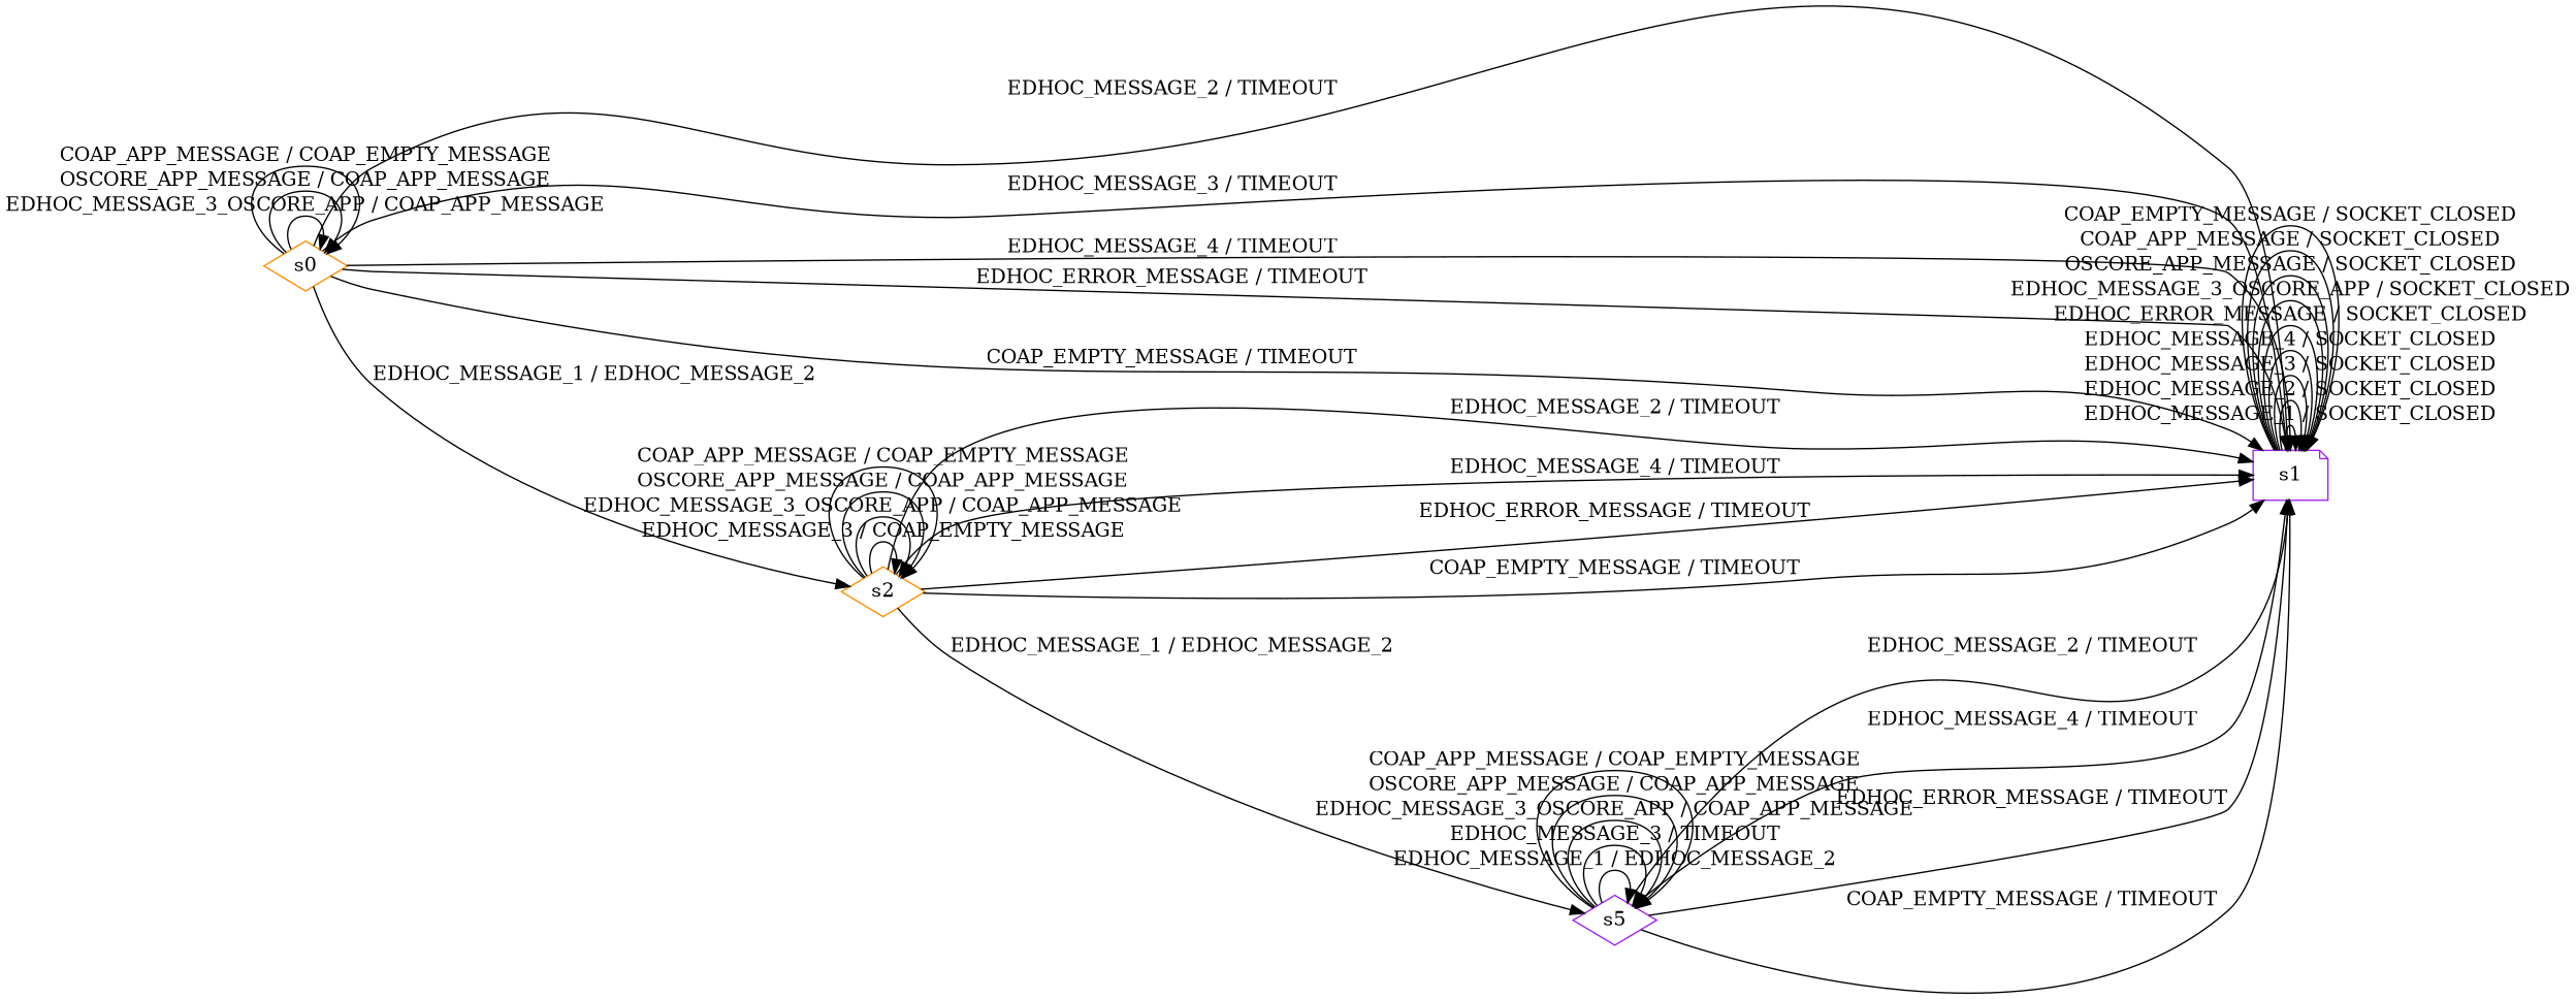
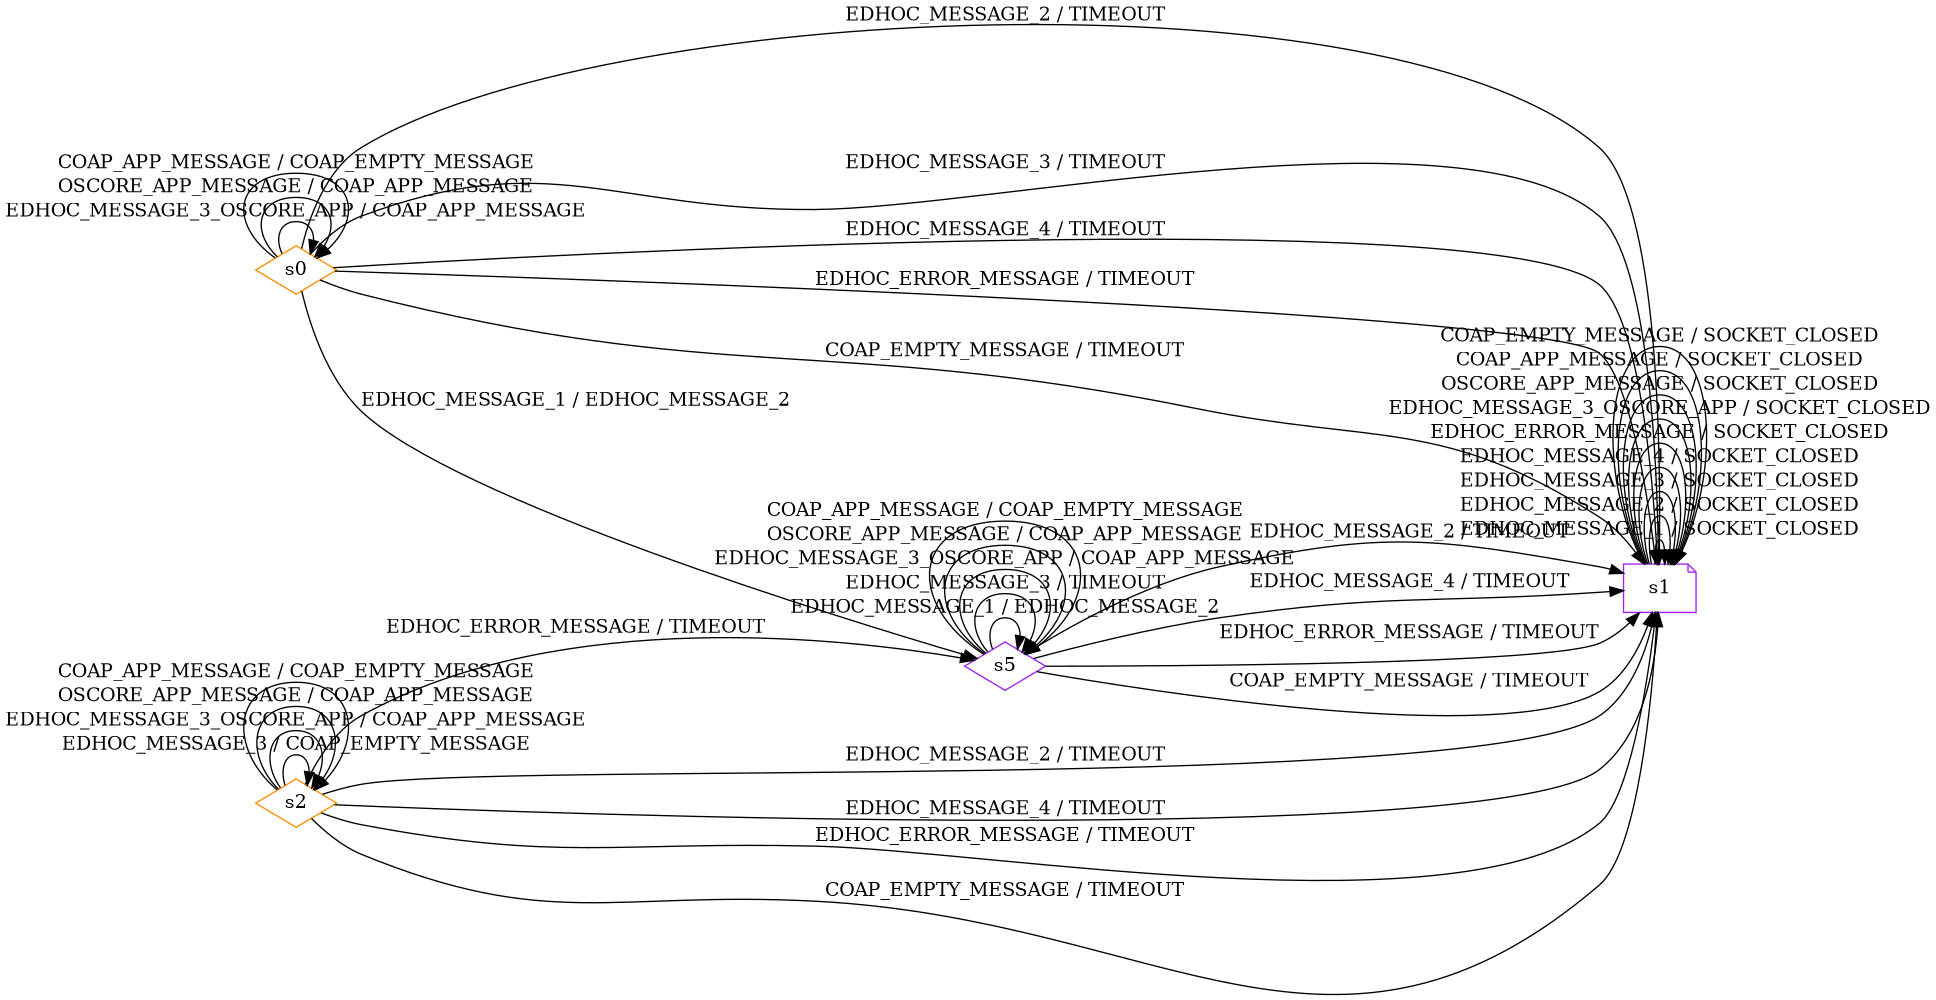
  digraph {
    rankdir=LR
    node [color=darkorange shape=diamond]
    n1 [label=s0]
    n2 [color=purple label=s1 shape=note]
    n3 [label=s2]
    n4 [color=purple label=s5]
    n1 -> n1 [label="EDHOC_MESSAGE_3_OSCORE_APP / COAP_APP_MESSAGE"]
    n1 -> n1 [label="OSCORE_APP_MESSAGE / COAP_APP_MESSAGE"]
    n1 -> n1 [label="COAP_APP_MESSAGE / COAP_EMPTY_MESSAGE"]
    n1 -> n2 [label="EDHOC_MESSAGE_2 / TIMEOUT"]
    n1 -> n2 [label="EDHOC_MESSAGE_3 / TIMEOUT"]
    n1 -> n2 [label="EDHOC_MESSAGE_4 / TIMEOUT"]
    n1 -> n2 [label="EDHOC_ERROR_MESSAGE / TIMEOUT"]
    n1 -> n2 [label="COAP_EMPTY_MESSAGE / TIMEOUT"]
-   n1 -> n3 [label="EDHOC_MESSAGE_1 / EDHOC_MESSAGE_2"]
+   n1 -> n4 [label="EDHOC_MESSAGE_1 / EDHOC_MESSAGE_2"]
    n2 -> n2 [label="EDHOC_MESSAGE_1 / SOCKET_CLOSED"]
    n2 -> n2 [label="EDHOC_MESSAGE_2 / SOCKET_CLOSED"]
    n2 -> n2 [label="EDHOC_MESSAGE_3 / SOCKET_CLOSED"]
    n2 -> n2 [label="EDHOC_MESSAGE_4 / SOCKET_CLOSED"]
    n2 -> n2 [label="EDHOC_ERROR_MESSAGE / SOCKET_CLOSED"]
    n2 -> n2 [label="EDHOC_MESSAGE_3_OSCORE_APP / SOCKET_CLOSED"]
    n2 -> n2 [label="OSCORE_APP_MESSAGE / SOCKET_CLOSED"]
    n2 -> n2 [label="COAP_APP_MESSAGE / SOCKET_CLOSED"]
    n2 -> n2 [label="COAP_EMPTY_MESSAGE / SOCKET_CLOSED"]
    n3 -> n2 [label="EDHOC_MESSAGE_2 / TIMEOUT"]
    n3 -> n2 [label="EDHOC_MESSAGE_4 / TIMEOUT"]
    n3 -> n2 [label="EDHOC_ERROR_MESSAGE / TIMEOUT"]
    n3 -> n2 [label="COAP_EMPTY_MESSAGE / TIMEOUT"]
    n3 -> n3 [label="EDHOC_MESSAGE_3 / COAP_EMPTY_MESSAGE"]
    n3 -> n3 [label="EDHOC_MESSAGE_3_OSCORE_APP / COAP_APP_MESSAGE"]
    n3 -> n3 [label="OSCORE_APP_MESSAGE / COAP_APP_MESSAGE"]
    n3 -> n3 [label="COAP_APP_MESSAGE / COAP_EMPTY_MESSAGE"]
-   n3 -> n4 [label="EDHOC_MESSAGE_1 / EDHOC_MESSAGE_2"]
+   n3 -> n4 [label="EDHOC_ERROR_MESSAGE / TIMEOUT"]
    n4 -> n2 [label="EDHOC_MESSAGE_2 / TIMEOUT"]
    n4 -> n2 [label="EDHOC_MESSAGE_4 / TIMEOUT"]
    n4 -> n2 [label="EDHOC_ERROR_MESSAGE / TIMEOUT"]
    n4 -> n2 [label="COAP_EMPTY_MESSAGE / TIMEOUT"]
    n4 -> n4 [label="EDHOC_MESSAGE_1 / EDHOC_MESSAGE_2"]
    n4 -> n4 [label="EDHOC_MESSAGE_3 / TIMEOUT"]
    n4 -> n4 [label="EDHOC_MESSAGE_3_OSCORE_APP / COAP_APP_MESSAGE"]
    n4 -> n4 [label="OSCORE_APP_MESSAGE / COAP_APP_MESSAGE"]
    n4 -> n4 [label="COAP_APP_MESSAGE / COAP_EMPTY_MESSAGE"]
  }
